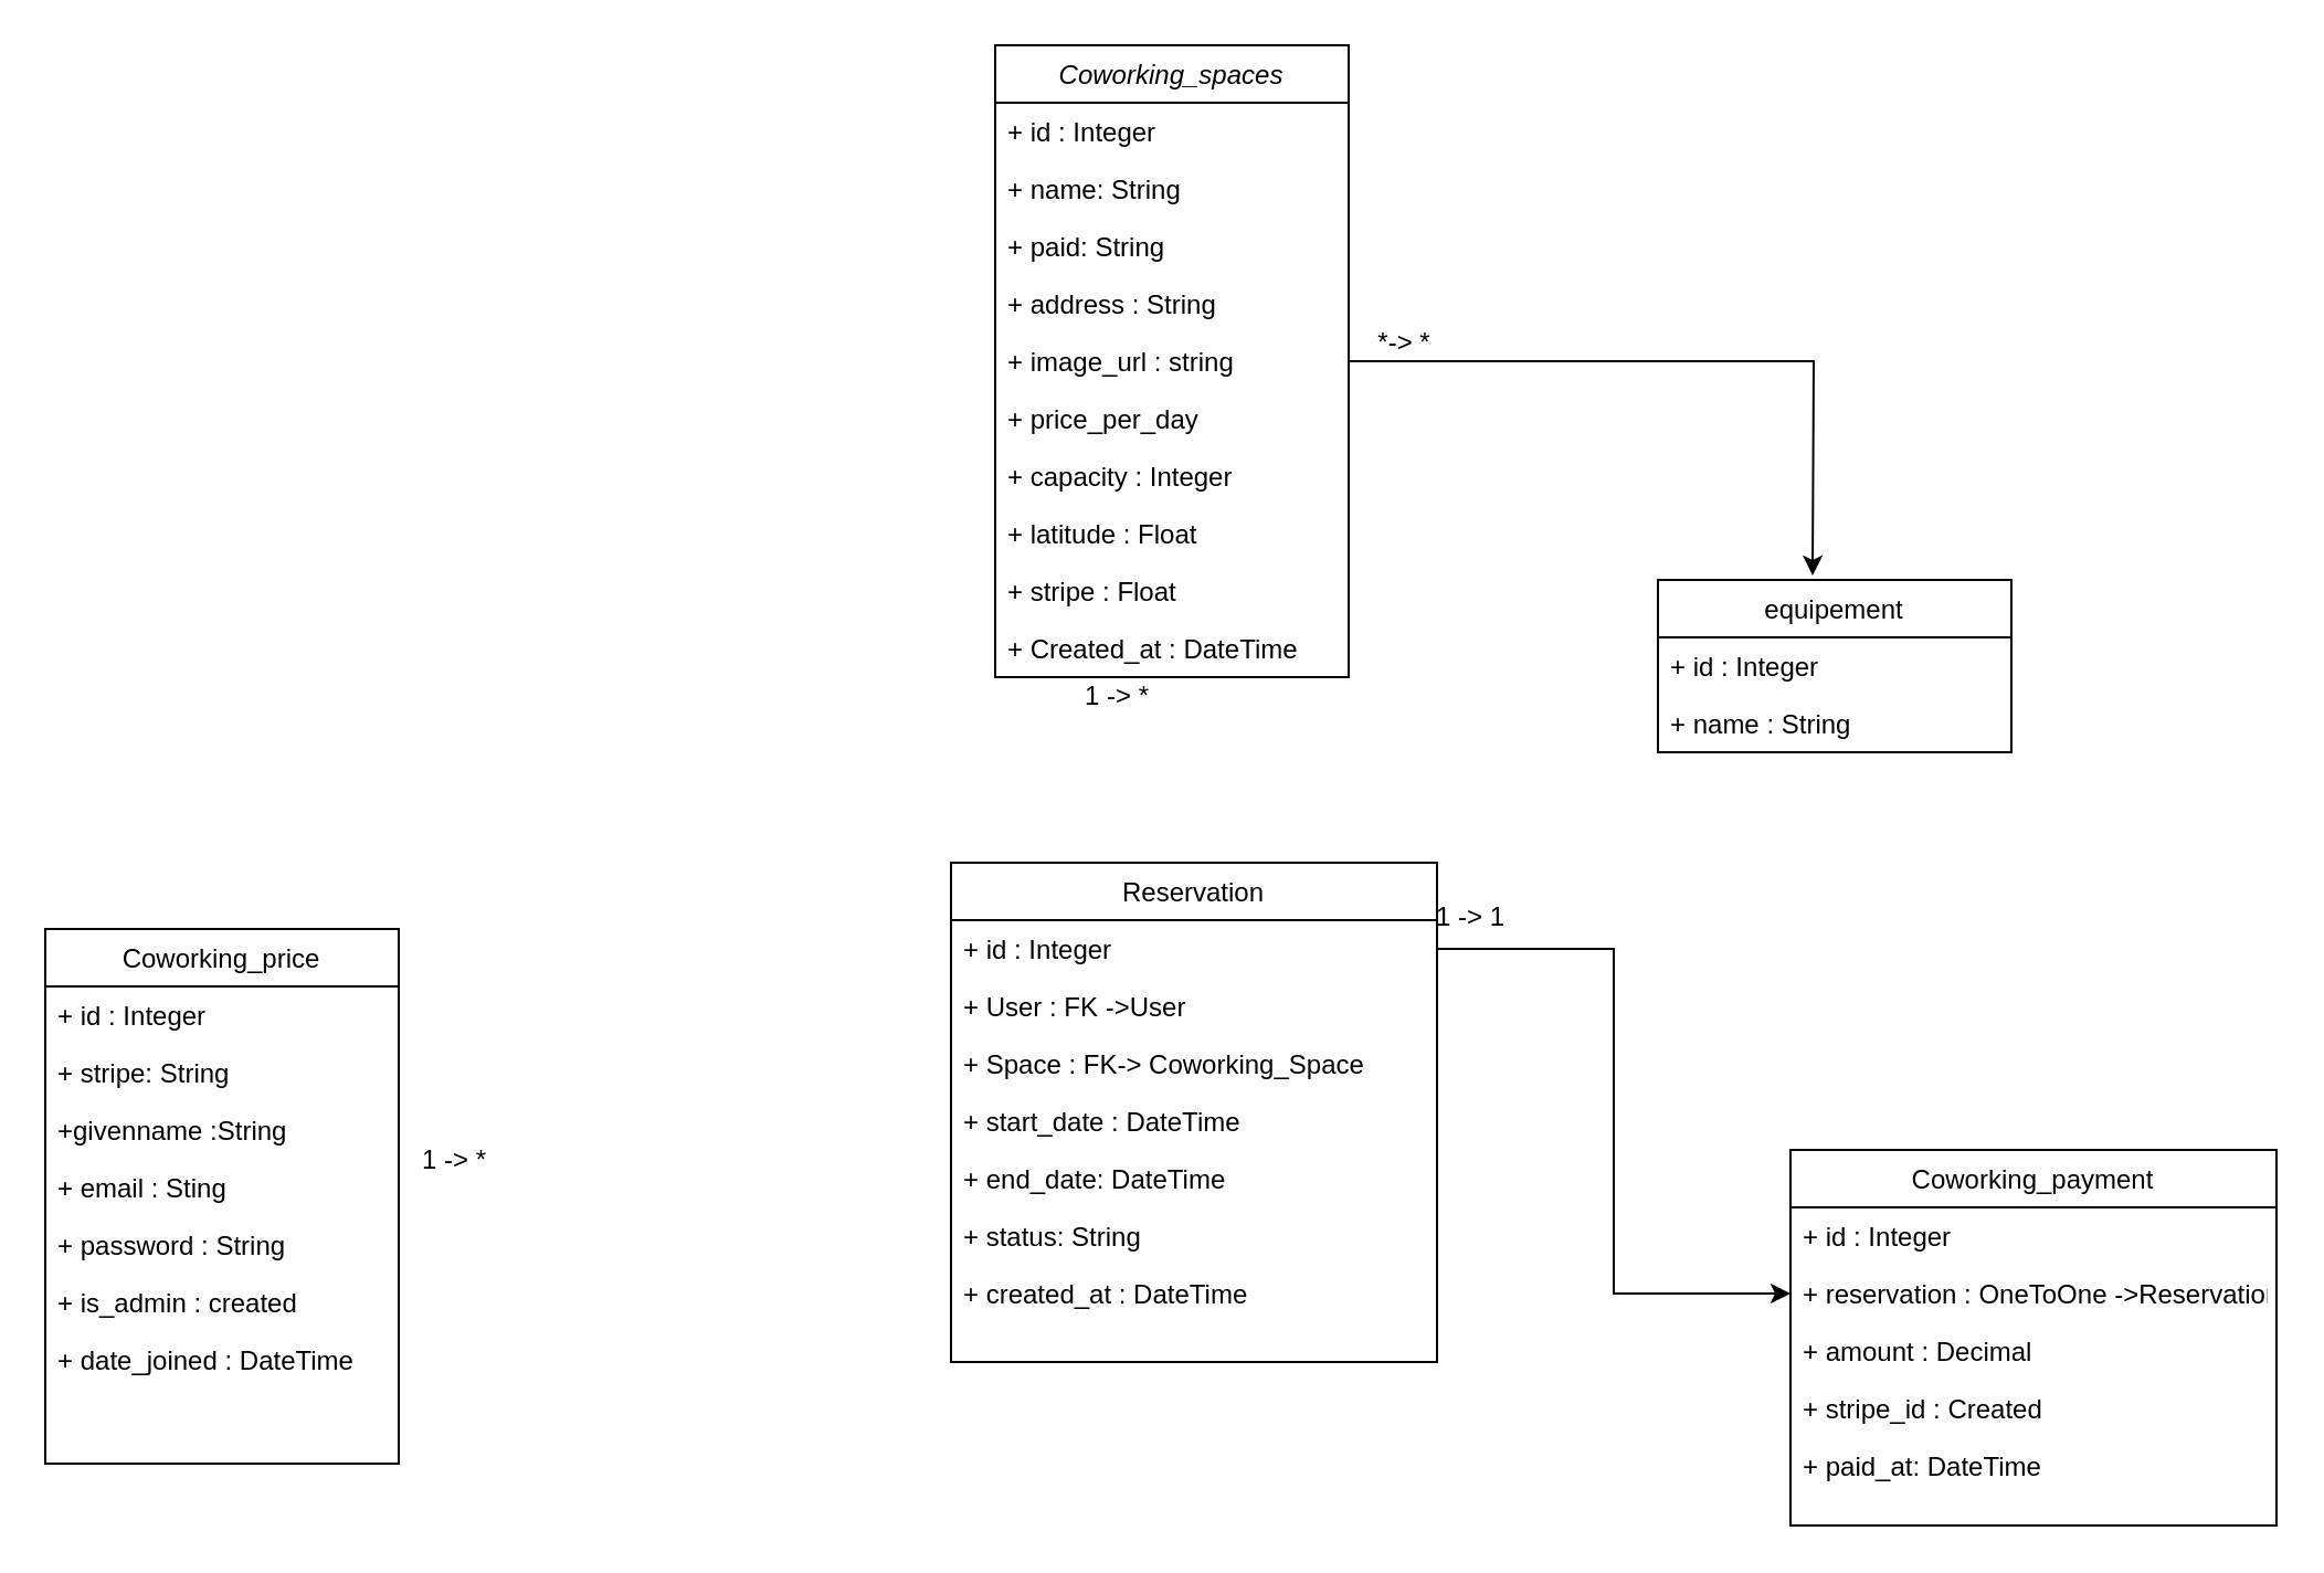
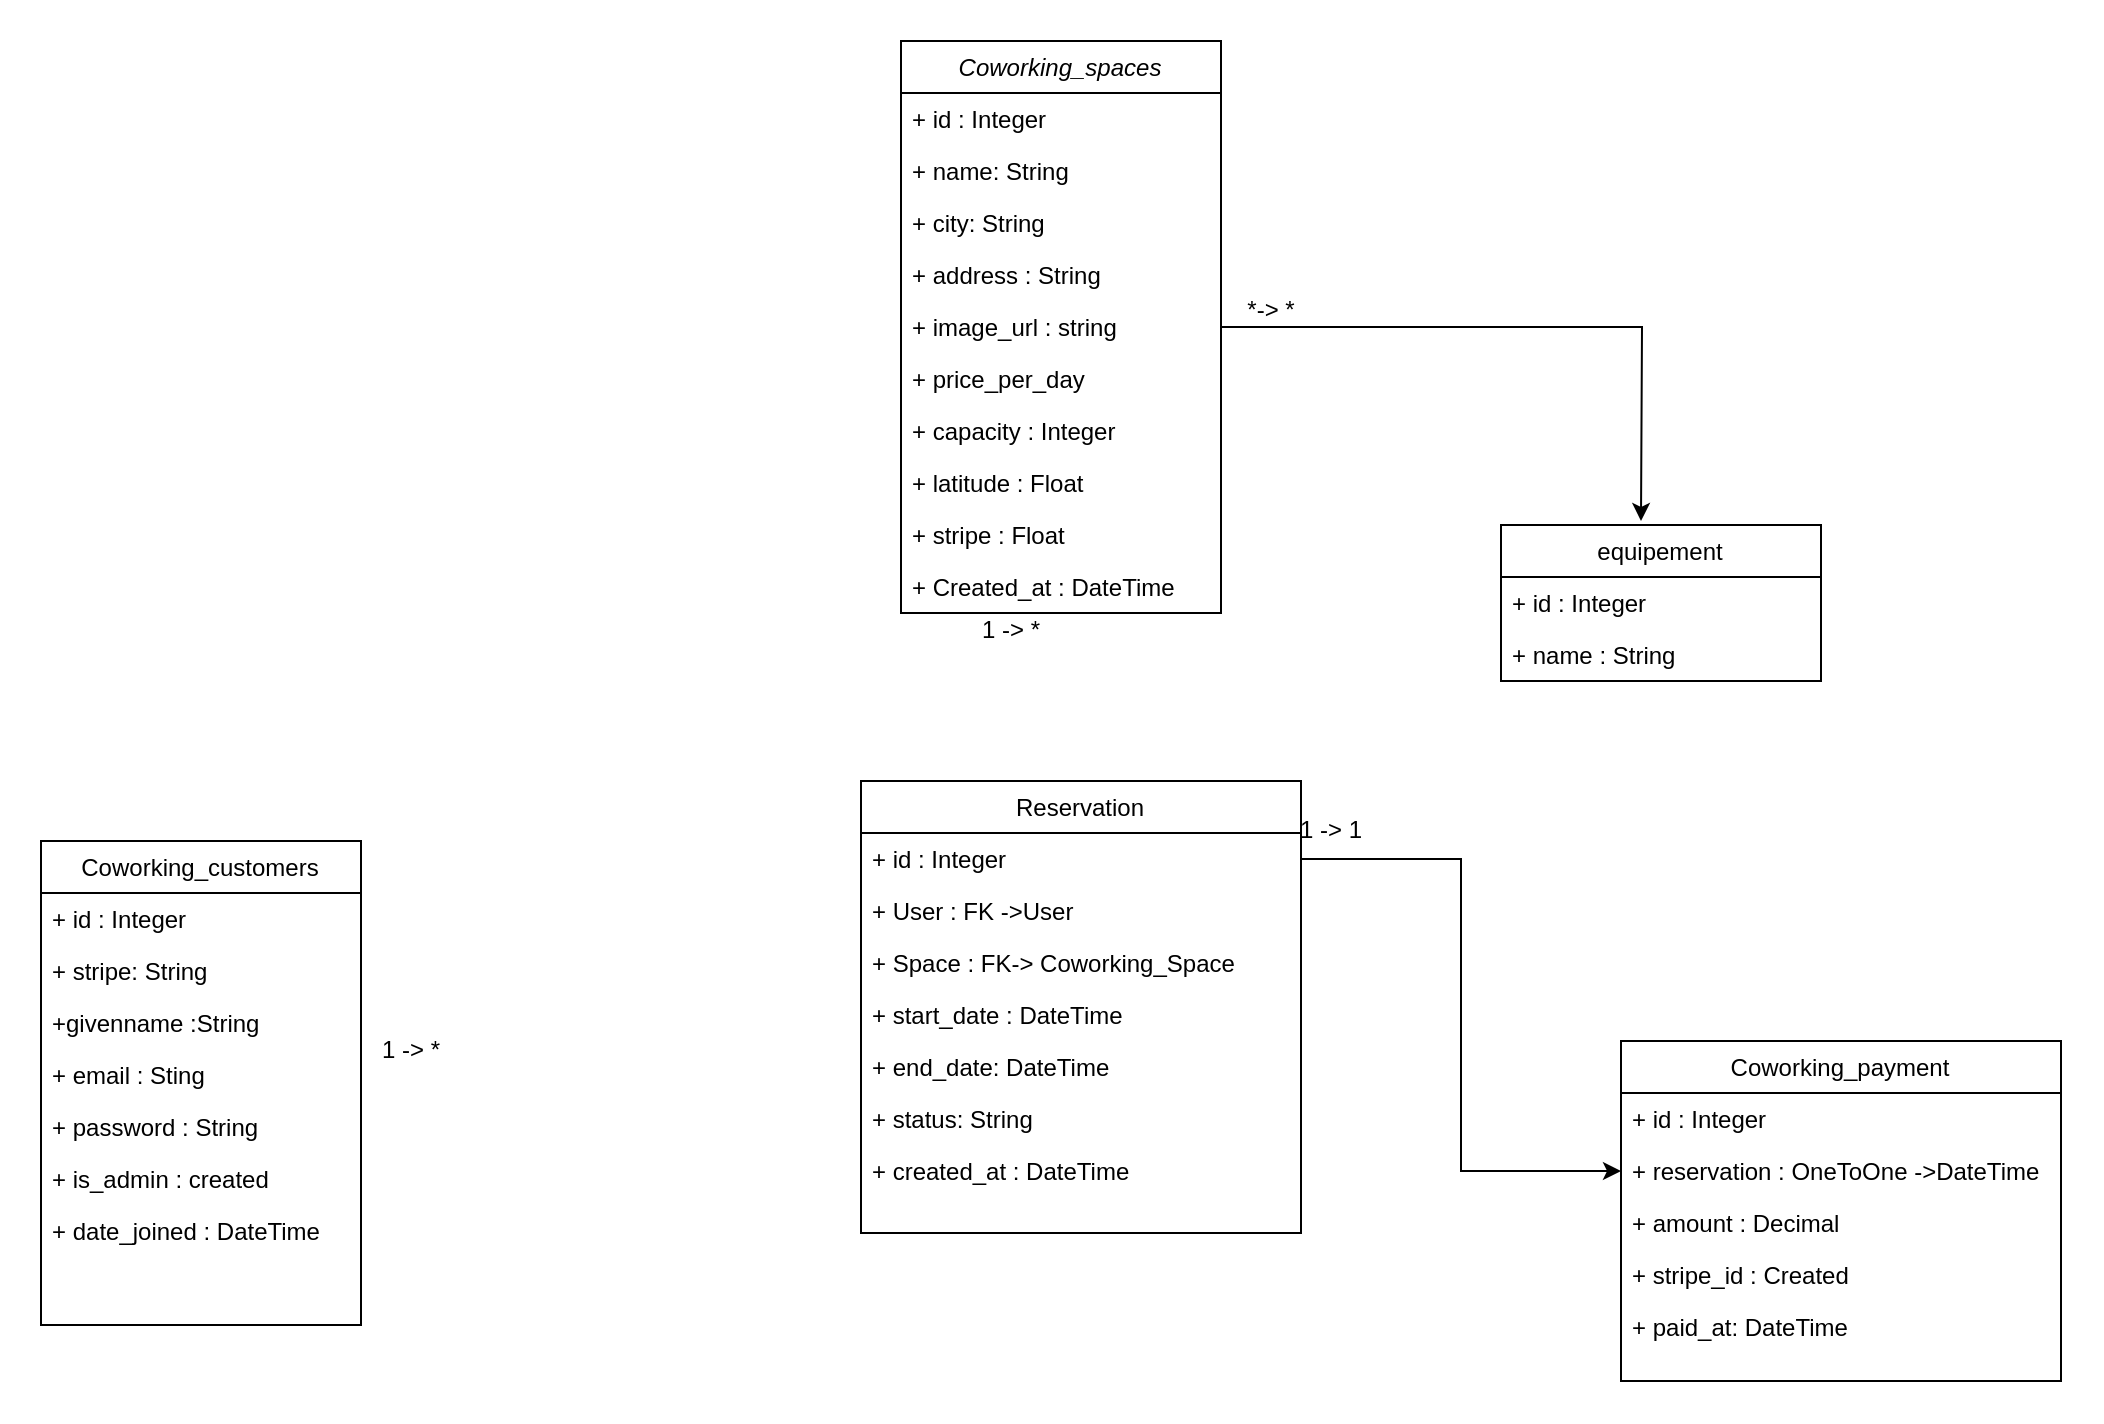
  <mxCell id="0" />
  <mxCell id="1" parent="0" />
  <mxCell id="2" value="Coworking_spaces" style="swimlane;fontStyle=2;align=center;verticalAlign=top;childLayout=stackLayout;horizontal=1;startSize=26;horizontalStack=0;resizeParent=1;resizeLast=0;collapsible=1;marginBottom=0;rounded=0;shadow=0;strokeWidth=1;" parent="1" vertex="1"><mxGeometry x="450" width="160" height="286" as="geometry" y="20"><mxRectangle x="230" y="140" width="160" height="26" as="alternateBounds" /></mxGeometry></mxCell>
  <mxCell id="3" value="+ id : Integer" style="text;align=left;verticalAlign=top;spacingLeft=4;spacingRight=4;overflow=hidden;rotatable=0;points=[[0,0.5],[1,0.5]];portConstraint=eastwest;" parent="2" vertex="1"><mxGeometry y="26" width="160" height="26" as="geometry" /></mxCell>
  <mxCell id="4" value="+ name: String" style="text;align=left;verticalAlign=top;spacingLeft=4;spacingRight=4;overflow=hidden;rotatable=0;points=[[0,0.5],[1,0.5]];portConstraint=eastwest;rounded=0;shadow=0;html=0;" parent="2" vertex="1"><mxGeometry y="52" width="160" height="26" as="geometry" /></mxCell>
- <mxCell id="5" value="+ paid: String" style="text;align=left;verticalAlign=top;spacingLeft=4;spacingRight=4;overflow=hidden;rotatable=0;points=[[0,0.5],[1,0.5]];portConstraint=eastwest;rounded=0;shadow=0;html=0;" parent="2" vertex="1"><mxGeometry y="78" width="160" height="26" as="geometry" /></mxCell>
+ <mxCell id="5" value="+ city: String" style="text;align=left;verticalAlign=top;spacingLeft=4;spacingRight=4;overflow=hidden;rotatable=0;points=[[0,0.5],[1,0.5]];portConstraint=eastwest;rounded=0;shadow=0;html=0;" parent="2" vertex="1"><mxGeometry y="78" width="160" height="26" as="geometry" /></mxCell>
  <mxCell id="6" value="+ address : String" style="text;align=left;verticalAlign=top;spacingLeft=4;spacingRight=4;overflow=hidden;rotatable=0;points=[[0,0.5],[1,0.5]];portConstraint=eastwest;" parent="2" vertex="1"><mxGeometry y="104" width="160" height="26" as="geometry" /></mxCell>
  <mxCell id="7" style="edgeStyle=orthogonalEdgeStyle;rounded=0;orthogonalLoop=1;jettySize=auto;html=1;" edge="1" parent="2" source="8"><mxGeometry relative="1" as="geometry"><mxPoint x="370" y="240" as="targetPoint" /></mxGeometry></mxCell>
  <mxCell id="8" value="+ image_url : string" style="text;align=left;verticalAlign=top;spacingLeft=4;spacingRight=4;overflow=hidden;rotatable=0;points=[[0,0.5],[1,0.5]];portConstraint=eastwest;" parent="2" vertex="1"><mxGeometry y="130" width="160" height="26" as="geometry" /></mxCell>
  <mxCell id="9" value="+ price_per_day" style="text;align=left;verticalAlign=top;spacingLeft=4;spacingRight=4;overflow=hidden;rotatable=0;points=[[0,0.5],[1,0.5]];portConstraint=eastwest;" parent="2" vertex="1"><mxGeometry y="156" width="160" height="26" as="geometry" /></mxCell>
  <mxCell id="10" value="+ capacity : Integer" style="text;align=left;verticalAlign=top;spacingLeft=4;spacingRight=4;overflow=hidden;rotatable=0;points=[[0,0.5],[1,0.5]];portConstraint=eastwest;" parent="2" vertex="1"><mxGeometry y="182" width="160" height="26" as="geometry" /></mxCell>
  <mxCell id="11" value="+ latitude : Float" style="text;align=left;verticalAlign=top;spacingLeft=4;spacingRight=4;overflow=hidden;rotatable=0;points=[[0,0.5],[1,0.5]];portConstraint=eastwest;" parent="2" vertex="1"><mxGeometry y="208" width="160" height="26" as="geometry" /></mxCell>
  <mxCell id="12" value="+ stripe : Float" style="text;align=left;verticalAlign=top;spacingLeft=4;spacingRight=4;overflow=hidden;rotatable=0;points=[[0,0.5],[1,0.5]];portConstraint=eastwest;" parent="2" vertex="1"><mxGeometry y="234" width="160" height="26" as="geometry" /></mxCell>
  <mxCell id="13" value="+ Created_at : DateTime" style="text;align=left;verticalAlign=top;spacingLeft=4;spacingRight=4;overflow=hidden;rotatable=0;points=[[0,0.5],[1,0.5]];portConstraint=eastwest;" parent="2" vertex="1"><mxGeometry y="260" width="160" height="26" as="geometry" /></mxCell>
- <mxCell id="14" value="Coworking_price" style="swimlane;fontStyle=0;align=center;verticalAlign=top;childLayout=stackLayout;horizontal=1;startSize=26;horizontalStack=0;resizeParent=1;resizeLast=0;collapsible=1;marginBottom=0;rounded=0;shadow=0;strokeWidth=1;" parent="1" vertex="1"><mxGeometry x="20" y="420" width="160" height="242" as="geometry"><mxRectangle x="130" y="380" width="160" height="26" as="alternateBounds" /></mxGeometry></mxCell>
+ <mxCell id="14" value="Coworking_customers" style="swimlane;fontStyle=0;align=center;verticalAlign=top;childLayout=stackLayout;horizontal=1;startSize=26;horizontalStack=0;resizeParent=1;resizeLast=0;collapsible=1;marginBottom=0;rounded=0;shadow=0;strokeWidth=1;" parent="1" vertex="1"><mxGeometry x="20" y="420" width="160" height="242" as="geometry"><mxRectangle x="130" y="380" width="160" height="26" as="alternateBounds" /></mxGeometry></mxCell>
  <mxCell id="15" value="+ id : Integer" style="text;align=left;verticalAlign=top;spacingLeft=4;spacingRight=4;overflow=hidden;rotatable=0;points=[[0,0.5],[1,0.5]];portConstraint=eastwest;" parent="14" vertex="1"><mxGeometry y="26" width="160" height="26" as="geometry" /></mxCell>
  <mxCell id="16" value="+ stripe: String" style="text;align=left;verticalAlign=top;spacingLeft=4;spacingRight=4;overflow=hidden;rotatable=0;points=[[0,0.5],[1,0.5]];portConstraint=eastwest;rounded=0;shadow=0;html=0;" parent="14" vertex="1"><mxGeometry y="52" width="160" height="26" as="geometry" /></mxCell>
  <mxCell id="17" value="+givenname :String" style="text;align=left;verticalAlign=top;spacingLeft=4;spacingRight=4;overflow=hidden;rotatable=0;points=[[0,0.5],[1,0.5]];portConstraint=eastwest;rounded=0;shadow=0;html=0;" parent="14" vertex="1"><mxGeometry y="78" width="160" height="26" as="geometry" /></mxCell>
  <mxCell id="18" value="+ email : Sting" style="text;align=left;verticalAlign=top;spacingLeft=4;spacingRight=4;overflow=hidden;rotatable=0;points=[[0,0.5],[1,0.5]];portConstraint=eastwest;rounded=0;shadow=0;html=0;" parent="14" vertex="1"><mxGeometry y="104" width="160" height="26" as="geometry" /></mxCell>
  <mxCell id="19" value="+ password : String" style="text;align=left;verticalAlign=top;spacingLeft=4;spacingRight=4;overflow=hidden;rotatable=0;points=[[0,0.5],[1,0.5]];portConstraint=eastwest;rounded=0;shadow=0;html=0;" parent="14" vertex="1"><mxGeometry y="130" width="160" height="26" as="geometry" /></mxCell>
  <mxCell id="20" value="+ is_admin : created" style="text;align=left;verticalAlign=top;spacingLeft=4;spacingRight=4;overflow=hidden;rotatable=0;points=[[0,0.5],[1,0.5]];portConstraint=eastwest;rounded=0;shadow=0;html=0;" parent="14" vertex="1"><mxGeometry y="156" width="160" height="26" as="geometry" /></mxCell>
  <mxCell id="21" value="+ date_joined : DateTime" style="text;align=left;verticalAlign=top;spacingLeft=4;spacingRight=4;overflow=hidden;rotatable=0;points=[[0,0.5],[1,0.5]];portConstraint=eastwest;fontStyle=0" parent="14" vertex="1"><mxGeometry y="182" width="160" height="26" as="geometry" /></mxCell>
  <mxCell id="22" value="equipement" style="swimlane;fontStyle=0;align=center;verticalAlign=top;childLayout=stackLayout;horizontal=1;startSize=26;horizontalStack=0;resizeParent=1;resizeLast=0;collapsible=1;marginBottom=0;rounded=0;shadow=0;strokeWidth=1;" parent="1" vertex="1"><mxGeometry x="750" y="262" width="160" height="78" as="geometry"><mxRectangle x="340" y="380" width="170" height="26" as="alternateBounds" /></mxGeometry></mxCell>
  <mxCell id="23" value="+ id : Integer" style="text;align=left;verticalAlign=top;spacingLeft=4;spacingRight=4;overflow=hidden;rotatable=0;points=[[0,0.5],[1,0.5]];portConstraint=eastwest;" parent="22" vertex="1"><mxGeometry y="26" width="160" height="26" as="geometry" /></mxCell>
  <mxCell id="24" value="+ name : String" style="text;align=left;verticalAlign=top;spacingLeft=4;spacingRight=4;overflow=hidden;rotatable=0;points=[[0,0.5],[1,0.5]];portConstraint=eastwest;" parent="22" vertex="1"><mxGeometry y="52" width="160" height="26" as="geometry" /></mxCell>
  <mxCell id="25" value="Reservation" style="swimlane;fontStyle=0;align=center;verticalAlign=top;childLayout=stackLayout;horizontal=1;startSize=26;horizontalStack=0;resizeParent=1;resizeLast=0;collapsible=1;marginBottom=0;rounded=0;shadow=0;strokeWidth=1;" parent="1" vertex="1"><mxGeometry x="430" y="390" width="220" height="226" as="geometry"><mxRectangle x="550" y="140" width="160" height="26" as="alternateBounds" /></mxGeometry></mxCell>
  <mxCell id="26" value="+ id : Integer" style="text;align=left;verticalAlign=top;spacingLeft=4;spacingRight=4;overflow=hidden;rotatable=0;points=[[0,0.5],[1,0.5]];portConstraint=eastwest;" parent="25" vertex="1"><mxGeometry y="26" width="220" height="26" as="geometry" /></mxCell>
  <mxCell id="27" value="+ User : FK -&gt;User" style="text;align=left;verticalAlign=top;spacingLeft=4;spacingRight=4;overflow=hidden;rotatable=0;points=[[0,0.5],[1,0.5]];portConstraint=eastwest;rounded=0;shadow=0;html=0;" parent="25" vertex="1"><mxGeometry y="52" width="220" height="26" as="geometry" /></mxCell>
  <mxCell id="28" value="+ Space : FK-&gt; Coworking_Space" style="text;align=left;verticalAlign=top;spacingLeft=4;spacingRight=4;overflow=hidden;rotatable=0;points=[[0,0.5],[1,0.5]];portConstraint=eastwest;rounded=0;shadow=0;html=0;" parent="25" vertex="1"><mxGeometry y="78" width="220" height="26" as="geometry" /></mxCell>
  <mxCell id="29" value="+ start_date : DateTime" style="text;align=left;verticalAlign=top;spacingLeft=4;spacingRight=4;overflow=hidden;rotatable=0;points=[[0,0.5],[1,0.5]];portConstraint=eastwest;rounded=0;shadow=0;html=0;" parent="25" vertex="1"><mxGeometry y="104" width="220" height="26" as="geometry" /></mxCell>
  <mxCell id="30" value="+ end_date: DateTime" style="text;align=left;verticalAlign=top;spacingLeft=4;spacingRight=4;overflow=hidden;rotatable=0;points=[[0,0.5],[1,0.5]];portConstraint=eastwest;rounded=0;shadow=0;html=0;" parent="25" vertex="1"><mxGeometry y="130" width="220" height="26" as="geometry" /></mxCell>
  <mxCell id="31" value="+ status: String" style="text;align=left;verticalAlign=top;spacingLeft=4;spacingRight=4;overflow=hidden;rotatable=0;points=[[0,0.5],[1,0.5]];portConstraint=eastwest;" parent="25" vertex="1"><mxGeometry y="156" width="220" height="26" as="geometry" /></mxCell>
  <mxCell id="32" value="+ created_at : DateTime" style="text;align=left;verticalAlign=top;spacingLeft=4;spacingRight=4;overflow=hidden;rotatable=0;points=[[0,0.5],[1,0.5]];portConstraint=eastwest;" parent="25" vertex="1"><mxGeometry y="182" width="220" height="26" as="geometry" /></mxCell>
  <mxCell id="33" value="Coworking_payment" style="swimlane;fontStyle=0;align=center;verticalAlign=top;childLayout=stackLayout;horizontal=1;startSize=26;horizontalStack=0;resizeParent=1;resizeLast=0;collapsible=1;marginBottom=0;rounded=0;shadow=0;strokeWidth=1;" parent="1" vertex="1"><mxGeometry x="810" y="520" width="220" height="170" as="geometry"><mxRectangle x="550" y="140" width="160" height="26" as="alternateBounds" /></mxGeometry></mxCell>
  <mxCell id="34" value="+ id : Integer" style="text;align=left;verticalAlign=top;spacingLeft=4;spacingRight=4;overflow=hidden;rotatable=0;points=[[0,0.5],[1,0.5]];portConstraint=eastwest;" parent="33" vertex="1"><mxGeometry y="26" width="220" height="26" as="geometry" /></mxCell>
- <mxCell id="35" value="+ reservation : OneToOne -&gt;Reservation" style="text;align=left;verticalAlign=top;spacingLeft=4;spacingRight=4;overflow=hidden;rotatable=0;points=[[0,0.5],[1,0.5]];portConstraint=eastwest;rounded=0;shadow=0;html=0;" parent="33" vertex="1"><mxGeometry y="52" width="220" height="26" as="geometry" /></mxCell>
+ <mxCell id="35" value="+ reservation : OneToOne -&gt;DateTime" style="text;align=left;verticalAlign=top;spacingLeft=4;spacingRight=4;overflow=hidden;rotatable=0;points=[[0,0.5],[1,0.5]];portConstraint=eastwest;rounded=0;shadow=0;html=0;" parent="33" vertex="1"><mxGeometry y="52" width="220" height="26" as="geometry" /></mxCell>
  <mxCell id="36" value="+ amount : Decimal" style="text;align=left;verticalAlign=top;spacingLeft=4;spacingRight=4;overflow=hidden;rotatable=0;points=[[0,0.5],[1,0.5]];portConstraint=eastwest;rounded=0;shadow=0;html=0;" parent="33" vertex="1"><mxGeometry y="78" width="220" height="26" as="geometry" /></mxCell>
  <mxCell id="37" value="+ stripe_id : Created" style="text;align=left;verticalAlign=top;spacingLeft=4;spacingRight=4;overflow=hidden;rotatable=0;points=[[0,0.5],[1,0.5]];portConstraint=eastwest;rounded=0;shadow=0;html=0;" parent="33" vertex="1"><mxGeometry y="104" width="220" height="26" as="geometry" /></mxCell>
  <mxCell id="38" value="+ paid_at: DateTime" style="text;align=left;verticalAlign=top;spacingLeft=4;spacingRight=4;overflow=hidden;rotatable=0;points=[[0,0.5],[1,0.5]];portConstraint=eastwest;rounded=0;shadow=0;html=0;" parent="33" vertex="1"><mxGeometry y="130" width="220" height="26" as="geometry" /></mxCell>
  <mxCell id="39" value="1 -&amp;gt; *" style="text;html=1;align=center;verticalAlign=middle;resizable=0;points=[];autosize=1;strokeColor=none;fillColor=none;" vertex="1" parent="1"><mxGeometry x="180" y="510" width="50" height="30" as="geometry" /></mxCell>
  <mxCell id="40" value="1 -&amp;gt; *" style="text;html=1;align=center;verticalAlign=middle;resizable=0;points=[];autosize=1;strokeColor=none;fillColor=none;" vertex="1" parent="1"><mxGeometry x="480" y="300" width="50" height="30" as="geometry" /></mxCell>
  <mxCell id="41" value="*-&amp;gt; *" style="text;html=1;align=center;verticalAlign=middle;resizable=0;points=[];autosize=1;strokeColor=none;fillColor=none;" vertex="1" parent="1"><mxGeometry x="610" y="140" width="50" height="30" as="geometry" /></mxCell>
  <mxCell id="42" style="edgeStyle=orthogonalEdgeStyle;rounded=0;orthogonalLoop=1;jettySize=auto;html=1;entryX=0;entryY=0.5;entryDx=0;entryDy=0;" edge="1" parent="1" source="26" target="35"><mxGeometry relative="1" as="geometry" /></mxCell>
  <mxCell id="43" value="1 -&amp;gt; 1" style="text;html=1;align=center;verticalAlign=middle;resizable=0;points=[];autosize=1;strokeColor=none;fillColor=none;" vertex="1" parent="1"><mxGeometry x="640" y="400" width="50" height="30" as="geometry" /></mxCell>
